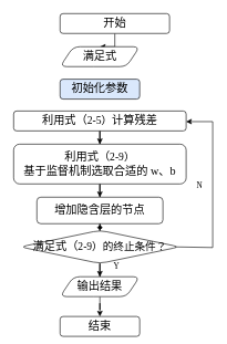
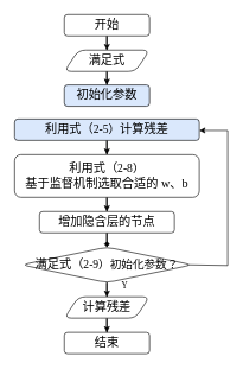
  <mxCell id="0" />
  <mxCell id="1" parent="0" />
  <mxCell id="2" value="" style="edgeStyle=orthogonalEdgeStyle;rounded=0;orthogonalLoop=1;jettySize=auto;html=1;fontFamily=Times New Roman;" edge="1" parent="1" source="3" target="5"><mxGeometry relative="1" as="geometry" /></mxCell>
- <mxCell id="3" value="开始" style="rounded=1;whiteSpace=wrap;html=1;fontSize=17;fontFamily=Times New Roman;" vertex="1" parent="1"><mxGeometry x="90" y="20" width="165" height="30" as="geometry" /></mxCell>
+ <mxCell id="3" value="开始" style="rounded=1;whiteSpace=wrap;html=1;fontSize=17;fontFamily=Times New Roman;" vertex="1" parent="1"><mxGeometry x="90" y="20" width="120" height="30" as="geometry" /></mxCell>
+ <mxCell id="4" value="" style="edgeStyle=orthogonalEdgeStyle;rounded=0;orthogonalLoop=1;jettySize=auto;html=1;fontFamily=Times New Roman;" edge="1" parent="1" source="5" target="6"><mxGeometry relative="1" as="geometry" /></mxCell>
  <mxCell id="5" value="满足式" style="shape=parallelogram;perimeter=parallelogramPerimeter;whiteSpace=wrap;html=1;fixedSize=1;fontSize=17;rounded=1;fontFamily=Times New Roman;" vertex="1" parent="1"><mxGeometry x="90" y="70" width="120" height="30" as="geometry" /></mxCell>
  <mxCell id="6" value="初始化参数" style="whiteSpace=wrap;html=1;fontSize=17;rounded=1;fontFamily=Times New Roman;fillColor=#dae8fc;" vertex="1" parent="1"><mxGeometry x="90" y="119" width="120" height="30" as="geometry" /></mxCell>
  <mxCell id="7" value="" style="edgeStyle=orthogonalEdgeStyle;rounded=0;orthogonalLoop=1;jettySize=auto;html=1;fontFamily=Times New Roman;" edge="1" parent="1" source="8" target="10"><mxGeometry relative="1" as="geometry" /></mxCell>
- <mxCell id="8" value="利用式（&lt;span style=&quot;font-size: 12pt; text-align: start;&quot; lang=&quot;EN-US&quot;&gt;2-5&lt;/span&gt;&lt;span style=&quot;font-size: 12pt; text-align: start;&quot;&gt;）&lt;/span&gt;计算残差" style="whiteSpace=wrap;html=1;fontSize=17;rounded=1;fontFamily=Times New Roman;" vertex="1" parent="1"><mxGeometry x="20" y="167" width="260" height="30" as="geometry" /></mxCell>
+ <mxCell id="8" value="利用式（&lt;span style=&quot;font-size: 12pt; text-align: start;&quot; lang=&quot;EN-US&quot;&gt;2-5&lt;/span&gt;&lt;span style=&quot;font-size: 12pt; text-align: start;&quot;&gt;）&lt;/span&gt;计算残差" style="whiteSpace=wrap;html=1;fontSize=17;rounded=1;fontFamily=Times New Roman;fillColor=#dae8fc;" vertex="1" parent="1"><mxGeometry x="20" y="167" width="260" height="30" as="geometry" /></mxCell>
  <mxCell id="9" value="" style="edgeStyle=orthogonalEdgeStyle;rounded=0;orthogonalLoop=1;jettySize=auto;html=1;fontFamily=Times New Roman;" edge="1" parent="1" source="10" target="12"><mxGeometry relative="1" as="geometry" /></mxCell>
- <mxCell id="10" value="利用式（&lt;span style=&quot;font-size: 12pt; text-align: start;&quot; lang=&quot;EN-US&quot;&gt;2-9&lt;/span&gt;&lt;span style=&quot;font-size: 12pt; text-align: start;&quot;&gt;）&lt;/span&gt;&lt;span style=&quot;font-size: medium; text-align: start;&quot;&gt;&lt;/span&gt;&lt;br&gt;基于监督机制选取合适的 w、b" style="whiteSpace=wrap;html=1;fontSize=17;rounded=1;fontFamily=Times New Roman;" vertex="1" parent="1"><mxGeometry x="20" y="217" width="260" height="60" as="geometry" /></mxCell>
+ <mxCell id="10" value="利用式（&lt;span style=&quot;font-size: 12pt; text-align: start;&quot; lang=&quot;EN-US&quot;&gt;2-8&lt;/span&gt;&lt;span style=&quot;font-size: 12pt; text-align: start;&quot;&gt;）&lt;/span&gt;&lt;span style=&quot;font-size: medium; text-align: start;&quot;&gt;&lt;/span&gt;&lt;br&gt;基于监督机制选取合适的 w、b" style="whiteSpace=wrap;html=1;fontSize=17;rounded=1;fontFamily=Times New Roman;" vertex="1" parent="1"><mxGeometry x="20" y="217" width="260" height="60" as="geometry" /></mxCell>
  <mxCell id="11" value="" style="edgeStyle=orthogonalEdgeStyle;rounded=0;orthogonalLoop=1;jettySize=auto;html=1;fontFamily=Times New Roman;endArrow=diamond;" edge="1" parent="1" source="12" target="14"><mxGeometry relative="1" as="geometry" /></mxCell>
- <mxCell id="12" value="增加隐含层的节点" style="rounded=1;whiteSpace=wrap;html=1;fontSize=17;fontFamily=Times New Roman;" vertex="1" parent="1"><mxGeometry x="55" y="297" width="190" height="40" as="geometry" /></mxCell>
+ <mxCell id="12" value="增加隐含层的节点" style="rounded=1;whiteSpace=wrap;html=1;fontSize=17;fontFamily=Times New Roman;" vertex="1" parent="1"><mxGeometry x="55" y="297" width="190" height="30" as="geometry" /></mxCell>
  <mxCell id="13" value="" style="edgeStyle=orthogonalEdgeStyle;rounded=0;orthogonalLoop=1;jettySize=auto;html=1;fontFamily=Times New Roman;" edge="1" parent="1" source="14" target="17"><mxGeometry relative="1" as="geometry" /></mxCell>
- <mxCell id="14" value="满足式（&lt;span style=&quot;font-size: 12pt; text-align: start;&quot; lang=&quot;EN-US&quot;&gt;2-9&lt;/span&gt;&lt;span style=&quot;font-size: 12pt; text-align: start;&quot;&gt;）的终止条件？&lt;/span&gt;&lt;span style=&quot;font-size: medium; text-align: start;&quot;&gt;&lt;/span&gt;" style="rhombus;whiteSpace=wrap;html=1;fontSize=17;rounded=1;fontFamily=Times New Roman;" vertex="1" parent="1"><mxGeometry x="30" y="347" width="240" height="50" as="geometry" /></mxCell>
- <mxCell id="15" value="结束" style="rounded=1;whiteSpace=wrap;html=1;fontSize=17;fontFamily=Times New Roman;" vertex="1" parent="1"><mxGeometry x="90" y="477" width="120" height="30" as="geometry" /></mxCell>
+ <mxCell id="14" value="满足式（&lt;span style=&quot;font-size: 12pt; text-align: start;&quot; lang=&quot;EN-US&quot;&gt;2-9&lt;/span&gt;&lt;span style=&quot;font-size: 12pt; text-align: start;&quot;&gt;）初始化参数？&lt;/span&gt;&lt;span style=&quot;font-size: medium; text-align: start;&quot;&gt;&lt;/span&gt;" style="rhombus;whiteSpace=wrap;html=1;fontSize=17;rounded=1;fontFamily=Times New Roman;" vertex="1" parent="1"><mxGeometry x="30" y="347" width="240" height="50" as="geometry" /></mxCell>
+ <mxCell id="15" value="结束" style="rounded=1;whiteSpace=wrap;html=1;fontSize=17;fontFamily=Times New Roman;" vertex="1" parent="1"><mxGeometry x="90" y="467" width="120" height="30" as="geometry" /></mxCell>
  <mxCell id="16" style="edgeStyle=orthogonalEdgeStyle;rounded=0;orthogonalLoop=1;jettySize=auto;html=1;exitX=0.5;exitY=1;exitDx=0;exitDy=0;fontFamily=Times New Roman;" edge="1" parent="1" source="17" target="15"><mxGeometry relative="1" as="geometry" /></mxCell>
- <mxCell id="17" value="输出结果" style="shape=parallelogram;perimeter=parallelogramPerimeter;whiteSpace=wrap;html=1;fixedSize=1;fontSize=17;rounded=1;fontFamily=Times New Roman;" vertex="1" parent="1"><mxGeometry x="90" y="417" width="120" height="30" as="geometry" /></mxCell>
+ <mxCell id="17" value="计算残差" style="shape=parallelogram;perimeter=parallelogramPerimeter;whiteSpace=wrap;html=1;fixedSize=1;fontSize=17;rounded=1;fontFamily=Times New Roman;" vertex="1" parent="1"><mxGeometry x="90" y="417" width="120" height="30" as="geometry" /></mxCell>
  <mxCell id="18" value="" style="endArrow=classic;html=1;rounded=0;entryX=1;entryY=0.5;entryDx=0;entryDy=0;exitX=0.973;exitY=0.48;exitDx=0;exitDy=0;exitPerimeter=0;fontFamily=Times New Roman;" edge="1" parent="1"><mxGeometry width="50" height="50" relative="1" as="geometry"><mxPoint x="263.52" y="372" as="sourcePoint" /><mxPoint x="280" y="183" as="targetPoint" /><Array as="points"><mxPoint x="320" y="373" /><mxPoint x="320" y="183" /></Array></mxGeometry></mxCell>
- <mxCell id="19" value="N" style="text;html=1;align=center;verticalAlign=middle;resizable=0;points=[];autosize=1;strokeColor=none;fillColor=none;fontFamily=Times New Roman;" vertex="1" parent="1"><mxGeometry x="285" y="265" width="30" height="30" as="geometry" /></mxCell>
  <mxCell id="20" value="Y" style="text;html=1;align=center;verticalAlign=middle;resizable=0;points=[];autosize=1;strokeColor=none;fillColor=none;fontFamily=Times New Roman;" vertex="1" parent="1"><mxGeometry x="160" y="387" width="30" height="30" as="geometry" /></mxCell>
